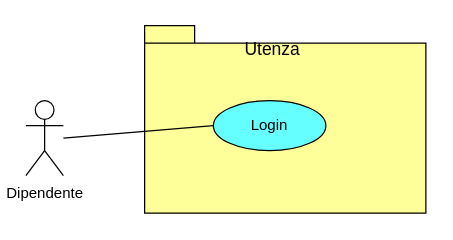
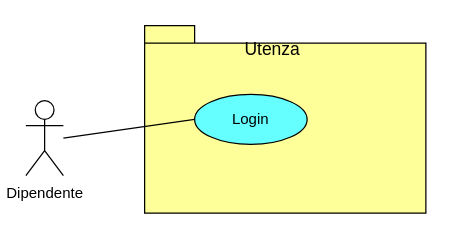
  <mxCell id="0" />
  <mxCell id="1" parent="0" />
  <mxCell id="2" value="Dipendente" style="shape=umlActor;verticalLabelPosition=bottom;verticalAlign=top;html=1;" parent="1" vertex="1"><mxGeometry x="20" y="80" width="30" height="60" as="geometry" /></mxCell>
  <mxCell id="3" value="" style="shape=folder;fontStyle=1;spacingTop=10;tabWidth=40;tabHeight=14;tabPosition=left;html=1;fillColor=#FFFF99;" parent="1" vertex="1"><mxGeometry x="115" y="20" width="225" height="150" as="geometry" /></mxCell>
  <mxCell id="4" value="Utenza" style="text;align=center;fontStyle=0;verticalAlign=middle;spacingLeft=3;spacingRight=3;strokeColor=none;rotatable=0;points=[[0,0.5],[1,0.5]];portConstraint=eastwest;fontSize=14;" parent="1" vertex="1"><mxGeometry x="177.5" y="25" width="80" height="26" as="geometry" /></mxCell>
- <mxCell id="5" value="Login" style="ellipse;whiteSpace=wrap;html=1;fillColor=#66FFFF;" parent="1" vertex="1"><mxGeometry x="170" y="80" width="90" height="40" as="geometry" /></mxCell>
+ <mxCell id="5" value="Login" style="ellipse;whiteSpace=wrap;html=1;fillColor=#66FFFF;" parent="1" vertex="1"><mxGeometry x="155" y="75" width="90" height="40" as="geometry" /></mxCell>
  <mxCell id="6" value="" style="endArrow=none;html=1;entryX=0;entryY=0.5;entryDx=0;entryDy=0;" parent="1" target="5" edge="1"><mxGeometry width="50" height="50" relative="1" as="geometry"><mxPoint x="50" y="110" as="sourcePoint" /><mxPoint x="190" y="110" as="targetPoint" /></mxGeometry></mxCell>
